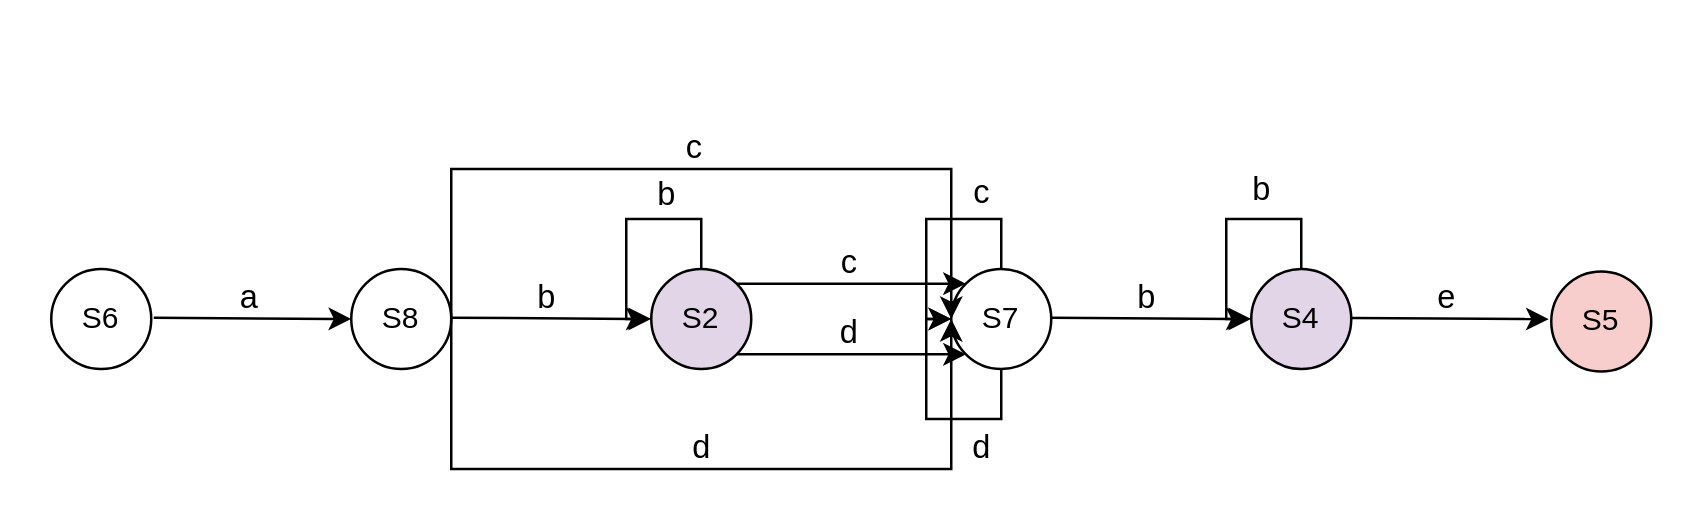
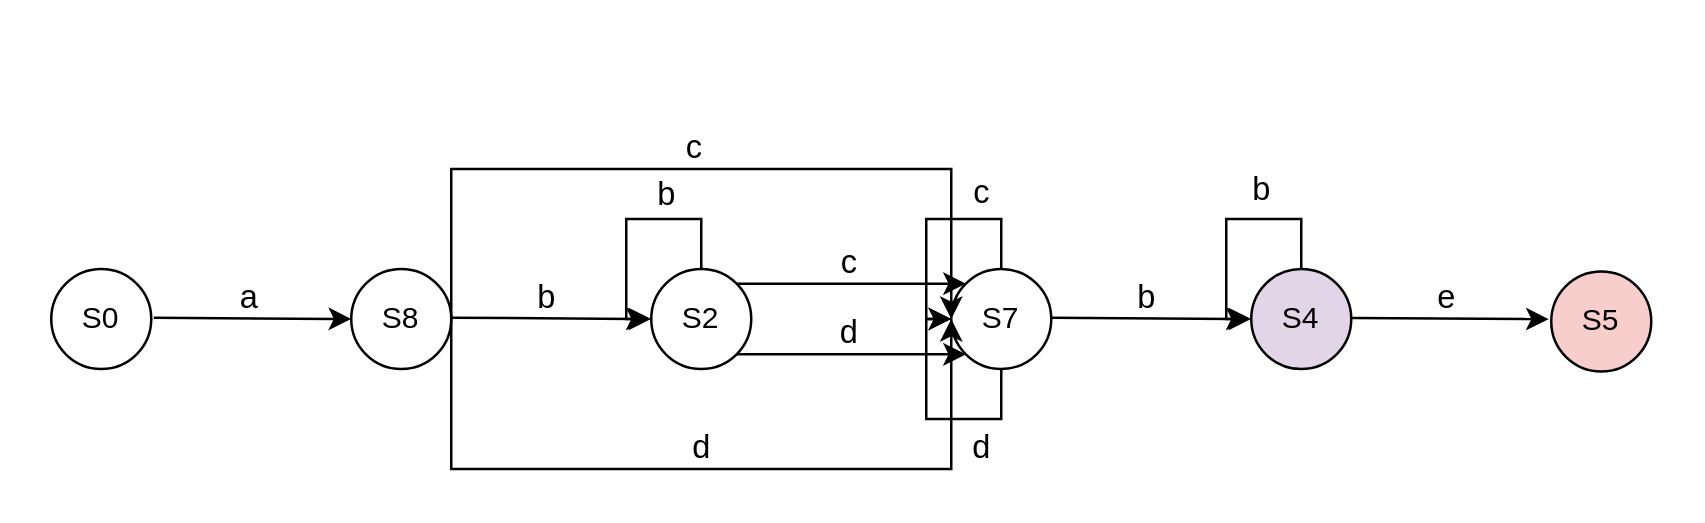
  <mxCell id="0" />
  <mxCell id="1" parent="0" />
  <mxCell id="2" value="" style="ellipse;whiteSpace=wrap;html=1;aspect=fixed;" vertex="1" parent="1"><mxGeometry x="20" y="107" width="40" height="40" as="geometry" /></mxCell>
- <mxCell id="3" value="S6" style="text;html=1;strokeColor=none;fillColor=none;align=center;verticalAlign=middle;whiteSpace=wrap;rounded=0;" vertex="1" parent="1"><mxGeometry x="20" y="117" width="40" height="20" as="geometry" /></mxCell>
+ <mxCell id="3" value="S0" style="text;html=1;strokeColor=none;fillColor=none;align=center;verticalAlign=middle;whiteSpace=wrap;rounded=0;" vertex="1" parent="1"><mxGeometry x="20" y="117" width="40" height="20" as="geometry" /></mxCell>
  <mxCell id="4" value="" style="endArrow=classic;html=1;" edge="1" parent="1"><mxGeometry relative="1" as="geometry"><mxPoint x="61" y="126.5" as="sourcePoint" /><mxPoint x="140" y="127" as="targetPoint" /></mxGeometry></mxCell>
  <mxCell id="5" value="a" style="edgeLabel;resizable=0;html=1;align=center;verticalAlign=middle;fontSize=13;" connectable="0" vertex="1" parent="4"><mxGeometry relative="1" as="geometry"><mxPoint x="-2" y="-9.75" as="offset" /></mxGeometry></mxCell>
  <mxCell id="6" value="S8" style="ellipse;whiteSpace=wrap;html=1;aspect=fixed;" vertex="1" parent="1"><mxGeometry x="140" y="107" width="40" height="40" as="geometry" /></mxCell>
  <mxCell id="7" value="" style="endArrow=classic;html=1;" edge="1" parent="1"><mxGeometry relative="1" as="geometry"><mxPoint x="180" y="126.5" as="sourcePoint" /><mxPoint x="259" y="127" as="targetPoint" /></mxGeometry></mxCell>
  <mxCell id="8" value="b" style="edgeLabel;resizable=0;html=1;align=center;verticalAlign=middle;fontSize=13;" connectable="0" vertex="1" parent="7"><mxGeometry relative="1" as="geometry"><mxPoint x="-2" y="-9.75" as="offset" /></mxGeometry></mxCell>
- <mxCell id="9" value="S2" style="ellipse;whiteSpace=wrap;html=1;aspect=fixed;fillColor=#e1d5e7;" vertex="1" parent="1"><mxGeometry x="260" y="107" width="40" height="40" as="geometry" /></mxCell>
+ <mxCell id="9" value="S2" style="ellipse;whiteSpace=wrap;html=1;aspect=fixed;" vertex="1" parent="1"><mxGeometry x="260" y="107" width="40" height="40" as="geometry" /></mxCell>
  <mxCell id="10" value="" style="endArrow=classic;html=1;fontSize=13;rounded=0;exitX=0.5;exitY=0;exitDx=0;exitDy=0;entryX=0;entryY=0.5;entryDx=0;entryDy=0;" edge="1" parent="1" source="9" target="9"><mxGeometry width="50" height="50" relative="1" as="geometry"><mxPoint x="310" y="87" as="sourcePoint" /><mxPoint x="190" y="67" as="targetPoint" /><Array as="points"><mxPoint x="280" y="87" /><mxPoint x="250" y="87" /><mxPoint x="250" y="127" /></Array></mxGeometry></mxCell>
  <mxCell id="11" value="b" style="edgeLabel;resizable=0;html=1;align=center;verticalAlign=middle;fontSize=13;" connectable="0" vertex="1" parent="1"><mxGeometry x="163.999" y="20.003" as="geometry"><mxPoint x="102" y="56" as="offset" /></mxGeometry></mxCell>
  <mxCell id="12" value="" style="endArrow=classic;html=1;exitX=1;exitY=0;exitDx=0;exitDy=0;entryX=0;entryY=0;entryDx=0;entryDy=0;" edge="1" parent="1" source="9" target="14"><mxGeometry relative="1" as="geometry"><mxPoint x="300" y="117" as="sourcePoint" /><mxPoint x="379" y="117.5" as="targetPoint" /></mxGeometry></mxCell>
  <mxCell id="13" value="c" style="edgeLabel;resizable=0;html=1;align=center;verticalAlign=middle;fontSize=13;" connectable="0" vertex="1" parent="12"><mxGeometry relative="1" as="geometry"><mxPoint x="-2" y="-9.75" as="offset" /></mxGeometry></mxCell>
  <mxCell id="14" value="S7" style="ellipse;whiteSpace=wrap;html=1;aspect=fixed;" vertex="1" parent="1"><mxGeometry x="380" y="107" width="40" height="40" as="geometry" /></mxCell>
  <mxCell id="15" value="" style="endArrow=classic;html=1;exitX=1;exitY=1;exitDx=0;exitDy=0;entryX=0;entryY=1;entryDx=0;entryDy=0;" edge="1" parent="1" source="9" target="14"><mxGeometry relative="1" as="geometry"><mxPoint x="290.002" y="136.998" as="sourcePoint" /><mxPoint x="381.718" y="136.998" as="targetPoint" /></mxGeometry></mxCell>
  <mxCell id="16" value="d" style="edgeLabel;resizable=0;html=1;align=center;verticalAlign=middle;fontSize=13;" connectable="0" vertex="1" parent="15"><mxGeometry relative="1" as="geometry"><mxPoint x="-2" y="-9.75" as="offset" /></mxGeometry></mxCell>
  <mxCell id="17" value="" style="endArrow=classic;html=1;fontSize=13;rounded=0;exitX=0.5;exitY=0;exitDx=0;exitDy=0;entryX=0;entryY=0.5;entryDx=0;entryDy=0;" edge="1" parent="1"><mxGeometry width="50" height="50" relative="1" as="geometry"><mxPoint x="400" y="107" as="sourcePoint" /><mxPoint x="380" y="127" as="targetPoint" /><Array as="points"><mxPoint x="400" y="87" /><mxPoint x="370" y="87" /><mxPoint x="370" y="127" /></Array></mxGeometry></mxCell>
  <mxCell id="18" value="c" style="edgeLabel;resizable=0;html=1;align=center;verticalAlign=middle;fontSize=13;" connectable="0" vertex="1" parent="1"><mxGeometry x="348.142" y="113.108" as="geometry"><mxPoint x="43" y="-38" as="offset" /></mxGeometry></mxCell>
  <mxCell id="19" value="" style="endArrow=classic;html=1;fontSize=13;rounded=0;exitX=0.5;exitY=0;exitDx=0;exitDy=0;" edge="1" parent="1"><mxGeometry width="50" height="50" relative="1" as="geometry"><mxPoint x="400" y="147" as="sourcePoint" /><mxPoint x="380" y="127" as="targetPoint" /><Array as="points"><mxPoint x="400" y="167" /><mxPoint x="370" y="167" /><mxPoint x="370" y="127" /></Array></mxGeometry></mxCell>
  <mxCell id="20" value="d" style="edgeLabel;resizable=0;html=1;align=center;verticalAlign=middle;fontSize=13;" connectable="0" vertex="1" parent="1"><mxGeometry x="348.142" y="116.998" as="geometry"><mxPoint x="43" y="61" as="offset" /></mxGeometry></mxCell>
  <mxCell id="21" value="S4" style="ellipse;whiteSpace=wrap;html=1;aspect=fixed;fillColor=#e1d5e7;" vertex="1" parent="1"><mxGeometry x="500" y="107" width="40" height="40" as="geometry" /></mxCell>
  <mxCell id="22" value="" style="endArrow=classic;html=1;exitX=1;exitY=0.5;exitDx=0;exitDy=0;rounded=0;" edge="1" parent="1" source="6"><mxGeometry relative="1" as="geometry"><mxPoint x="190" y="146.17" as="sourcePoint" /><mxPoint x="380" y="127" as="targetPoint" /><Array as="points"><mxPoint x="180" y="187" /><mxPoint x="380" y="187" /></Array></mxGeometry></mxCell>
  <mxCell id="23" value="d" style="edgeLabel;resizable=0;html=1;align=center;verticalAlign=middle;fontSize=13;" connectable="0" vertex="1" parent="22"><mxGeometry relative="1" as="geometry"><mxPoint x="-1" y="-9.75" as="offset" /></mxGeometry></mxCell>
  <mxCell id="24" value="" style="endArrow=classic;html=1;exitX=1;exitY=0.5;exitDx=0;exitDy=0;rounded=0;" edge="1" parent="1" source="6"><mxGeometry relative="1" as="geometry"><mxPoint x="170" y="7" as="sourcePoint" /><mxPoint x="380" y="127" as="targetPoint" /><Array as="points"><mxPoint x="180" y="67" /><mxPoint x="380" y="67" /></Array></mxGeometry></mxCell>
  <mxCell id="25" value="c" style="edgeLabel;resizable=0;html=1;align=center;verticalAlign=middle;fontSize=13;" connectable="0" vertex="1" parent="24"><mxGeometry relative="1" as="geometry"><mxPoint x="-4" y="-9.75" as="offset" /></mxGeometry></mxCell>
  <mxCell id="26" value="" style="endArrow=classic;html=1;" edge="1" parent="1"><mxGeometry relative="1" as="geometry"><mxPoint x="420" y="126.5" as="sourcePoint" /><mxPoint x="499" y="127" as="targetPoint" /></mxGeometry></mxCell>
  <mxCell id="27" value="b" style="edgeLabel;resizable=0;html=1;align=center;verticalAlign=middle;fontSize=13;" connectable="0" vertex="1" parent="26"><mxGeometry relative="1" as="geometry"><mxPoint x="-2" y="-9.75" as="offset" /></mxGeometry></mxCell>
  <mxCell id="28" value="" style="endArrow=classic;html=1;fontSize=13;rounded=0;exitX=0.5;exitY=0;exitDx=0;exitDy=0;entryX=0;entryY=0.5;entryDx=0;entryDy=0;" edge="1" parent="1"><mxGeometry width="50" height="50" relative="1" as="geometry"><mxPoint x="520" y="107" as="sourcePoint" /><mxPoint x="500" y="127" as="targetPoint" /><Array as="points"><mxPoint x="520" y="87" /><mxPoint x="490" y="87" /><mxPoint x="490" y="127" /></Array></mxGeometry></mxCell>
  <mxCell id="29" value="b" style="edgeLabel;resizable=0;html=1;align=center;verticalAlign=middle;fontSize=13;" connectable="0" vertex="1" parent="1"><mxGeometry x="472.166" y="127.998" as="geometry"><mxPoint x="31" y="-53" as="offset" /></mxGeometry></mxCell>
  <mxCell id="30" value="S5" style="ellipse;whiteSpace=wrap;html=1;aspect=fixed;fillColor=#f8cecc;" vertex="1" parent="1"><mxGeometry x="620" y="108" width="40" height="40" as="geometry" /></mxCell>
  <mxCell id="31" value="" style="endArrow=classic;html=1;" edge="1" parent="1"><mxGeometry relative="1" as="geometry"><mxPoint x="540" y="126.58" as="sourcePoint" /><mxPoint x="619" y="127.08" as="targetPoint" /></mxGeometry></mxCell>
  <mxCell id="32" value="e" style="edgeLabel;resizable=0;html=1;align=center;verticalAlign=middle;fontSize=13;" connectable="0" vertex="1" parent="31"><mxGeometry relative="1" as="geometry"><mxPoint x="-2" y="-9.75" as="offset" /></mxGeometry></mxCell>
